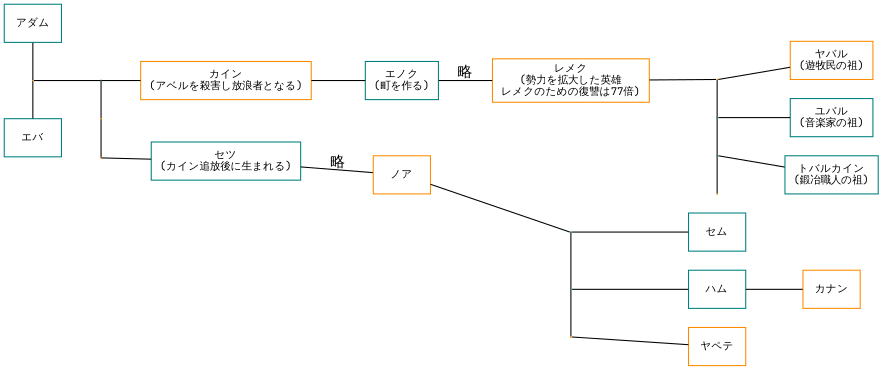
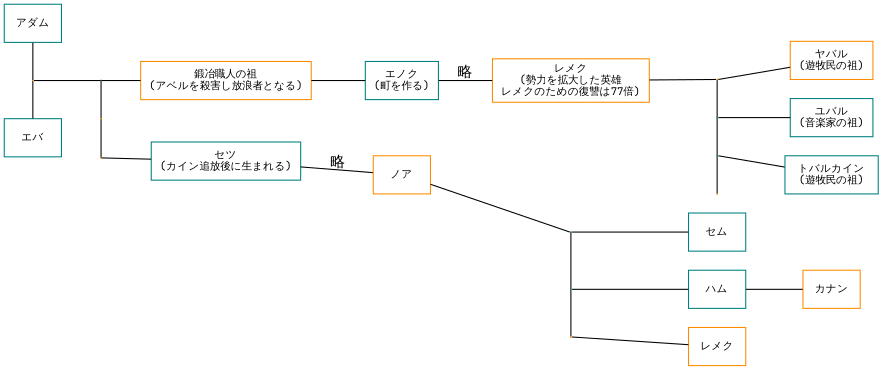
  digraph {
    fontname="JetBrains Mono"
    rankdir=LR
    node [color=teal fontname="JetBrains Mono" fontsize="10px" shape=box]
    edge [dir=none fontname="JetBrains Mono"]
    "アダムとエバの子カイン" [height=.01 shape=point width=.01]
    "アダムとエバの子アベル" [color=darkorange height=.01 shape=point width=.01]
    "アダムとエバの子エノス" [color=darkorange height=.01 shape=point width=.01]
    "アダムとエバ" [color=darkorange height=.01 shape=point width=.01]
    "アダム"
    "エバ"
-   n7 [color=darkorange label="カイン\n(アベルを殺害し放浪者となる)"]
+   n7 [color=darkorange label="鍛冶職人の祖\n(アベルを殺害し放浪者となる)"]
    n8 [label="セツ\n(カイン追放後に生まれる)"]
    "レメクの子ヤバル" [color=darkorange height=.01 shape=point width=.01]
    "レメクの子ユバル" [height=.01 shape=point width=.01]
    "レメクの子トバルカイン" [height=.01 shape=point width=.01]
    "レメクの子ナアマ" [color=darkorange height=.01 shape=point width=.01]
    n13 [color=darkorange label="ヤバル\n(遊牧民の祖)"]
    n14 [label="ユバル\n(音楽家の祖)"]
-   n15 [label="トバルカイン\n(鍛冶職人の祖)"]
+   n15 [label="トバルカイン\n(遊牧民の祖)"]
    "ノアの子セム" [height=.01 shape=point width=.01]
    "ノアの子ハム" [height=.01 shape=point width=.01]
    "ノアの子ヤペテ" [color=darkorange height=.01 shape=point width=.01]
    "セム"
    "ハム"
-   "ヤペテ" [color=darkorange]
+   "ヤペテ" [color=darkorange label="レメク"]
    n22 [label="エノク\n(町を作る)"]
    "ノア" [color=darkorange]
    "カナン" [color=darkorange]
    n25 [color=darkorange label="レメク\n(勢力を拡大した英雄\nレメクのための復讐は77倍)"]
    subgraph sub_1 {
      rank=same
      "アダムとエバの子カイン"
      "アダムとエバの子アベル"
      "アダムとエバの子エノス"
    }
    subgraph sub_2 {
      rank=same
      "アダムとエバ"
      "アダム"
      "エバ"
    }
    subgraph sub_3 {
      rank=same
      n7
      n8
    }
    subgraph sub_4 {
      rank=same
      "レメクの子ヤバル"
      "レメクの子ユバル"
      "レメクの子トバルカイン"
      "レメクの子ナアマ"
    }
    subgraph sub_5 {
      rank=same
      n13
      n14
      n15
    }
    subgraph sub_6 {
      rank=same
      "ノアの子セム"
      "ノアの子ハム"
      "ノアの子ヤペテ"
    }
    subgraph sub_7 {
      rank=same
      "セム"
      "ハム"
      "ヤペテ"
    }
    "アダムとエバの子カイン" -> "アダムとエバの子アベル"
    "アダムとエバの子カイン" -> n7
    "アダムとエバの子アベル" -> "アダムとエバの子エノス"
    "アダムとエバの子エノス" -> n8
    "アダムとエバ" -> "アダムとエバの子カイン"
    "アダムとエバ" -> "エバ"
    "アダム" -> "アダムとエバ"
    n7 -> n22
    n8 -> "ノア" [label="略"]
    "レメクの子ヤバル" -> "レメクの子ユバル"
    "レメクの子ヤバル" -> n13
    "レメクの子ユバル" -> "レメクの子トバルカイン"
    "レメクの子ユバル" -> n14
    "レメクの子トバルカイン" -> "レメクの子ナアマ"
    "レメクの子トバルカイン" -> n15
    "ノアの子セム" -> "ノアの子ハム"
    "ノアの子セム" -> "セム"
    "ノアの子ハム" -> "ノアの子ヤペテ"
    "ノアの子ハム" -> "ハム"
    "ノアの子ヤペテ" -> "ヤペテ"
    "ハム" -> "カナン"
    n22 -> n25 [label="略"]
    "ノア" -> "ノアの子セム"
    n25 -> "レメクの子ヤバル"
  }
